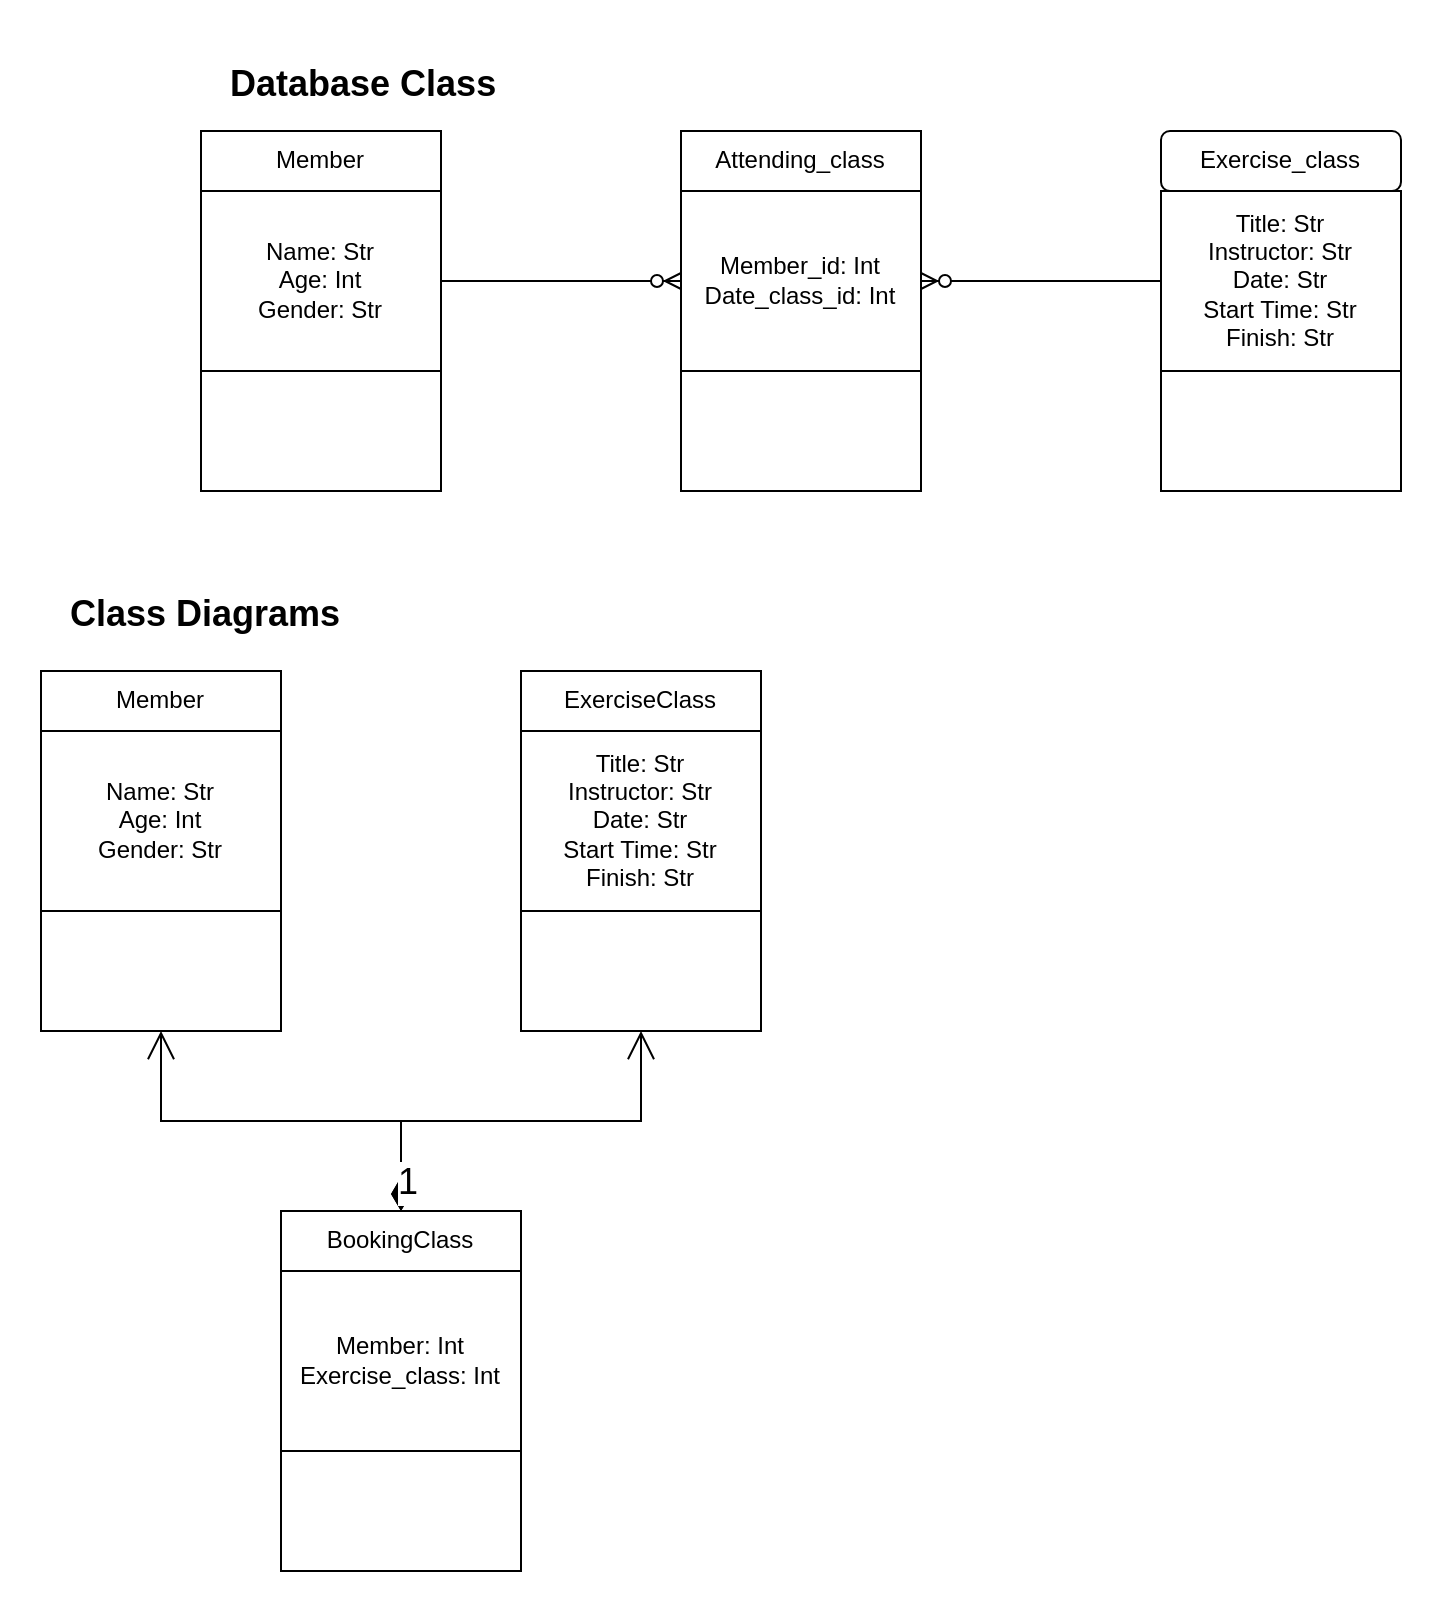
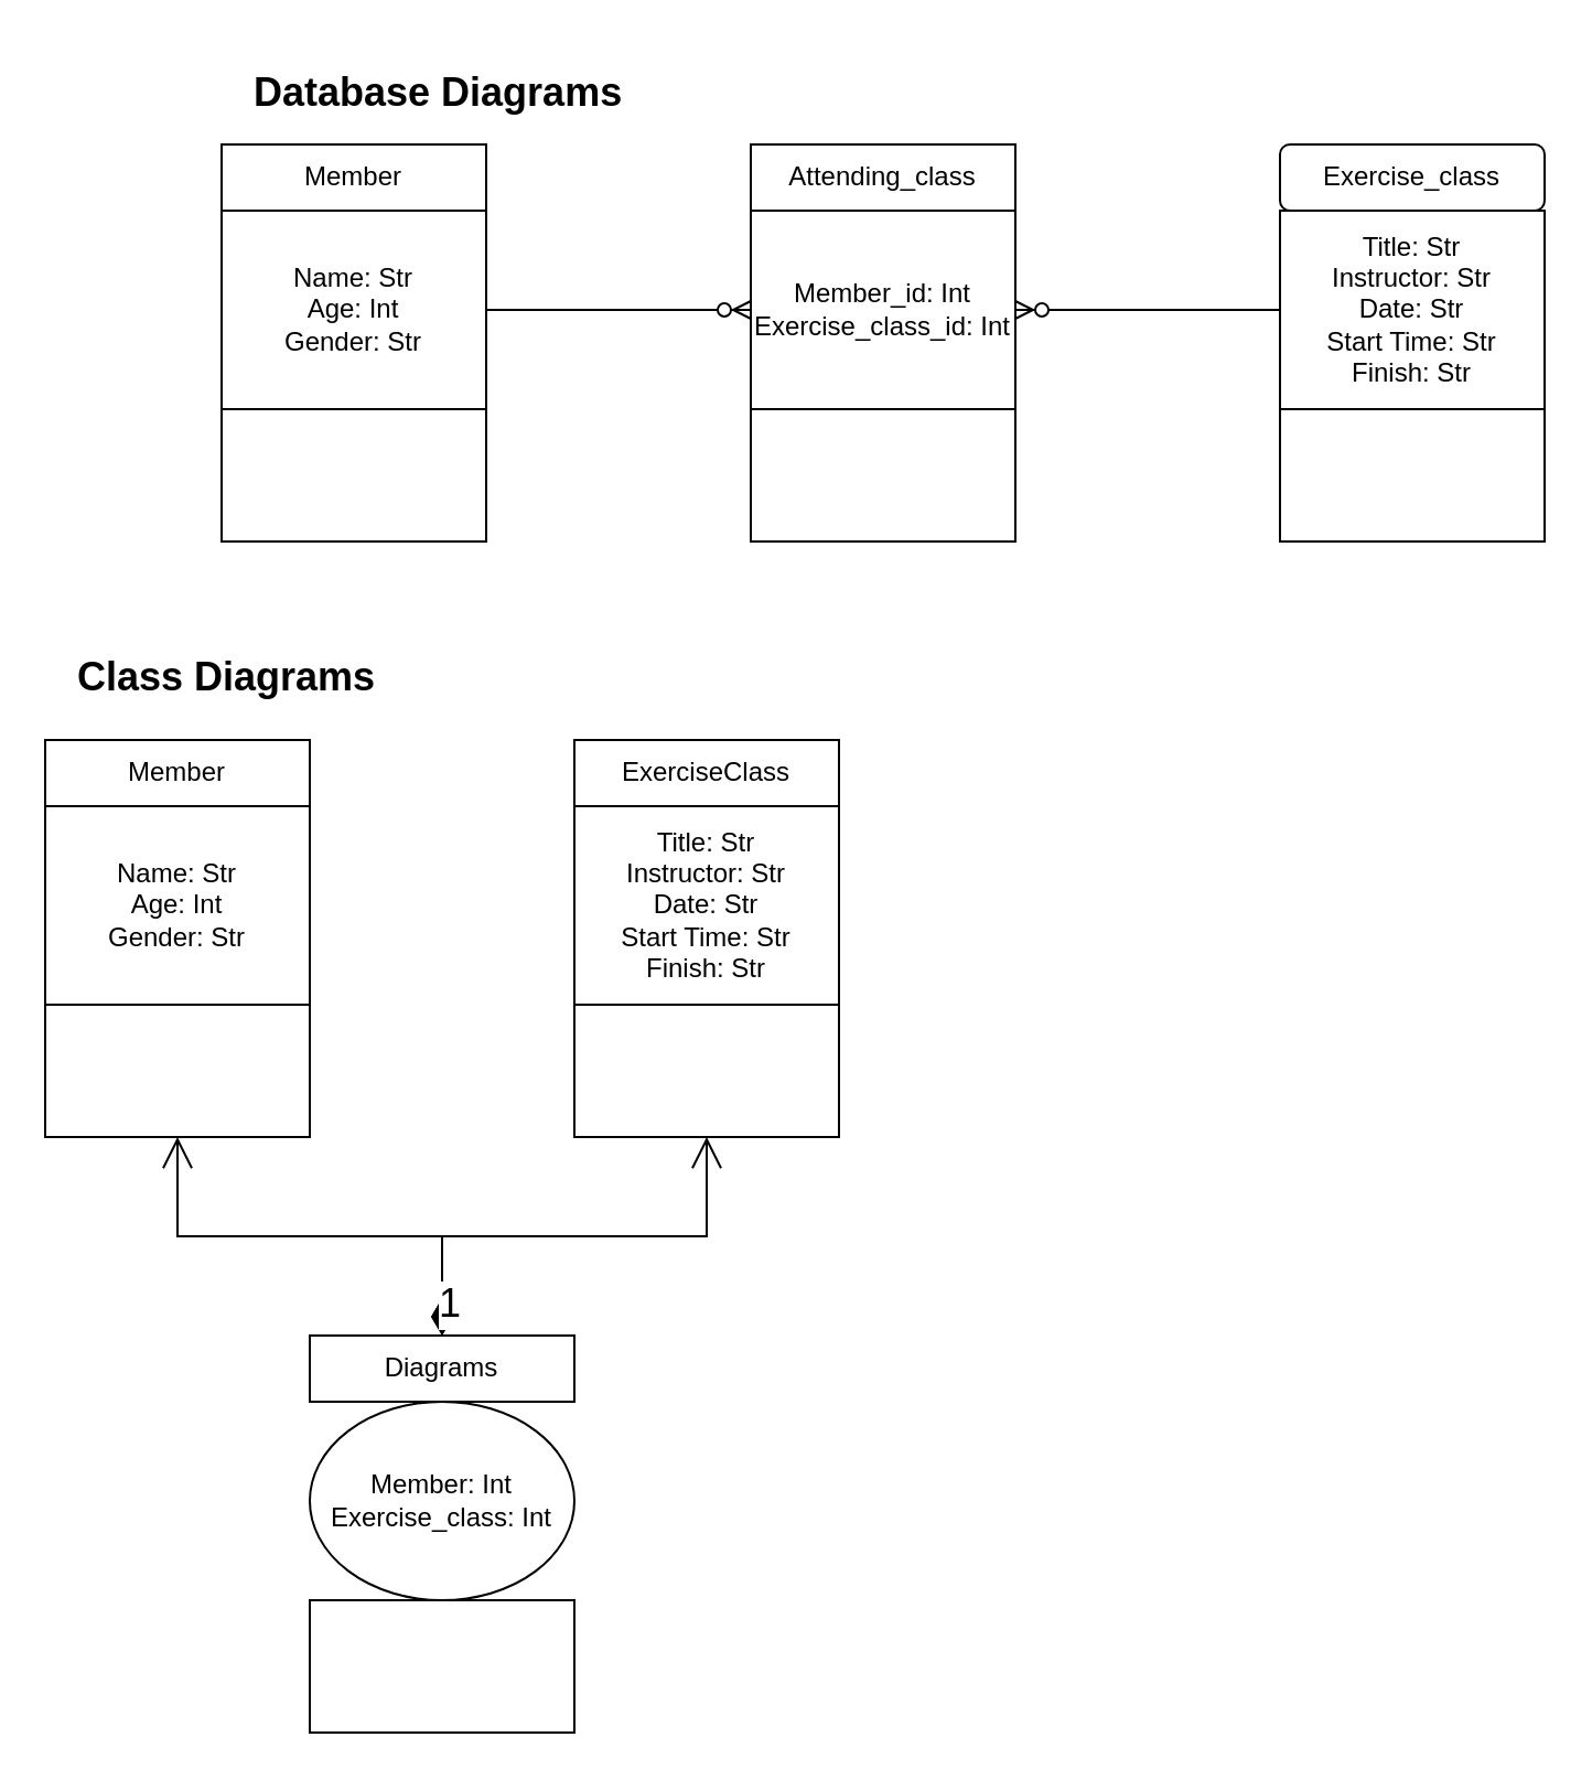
  <mxCell id="0" />
  <mxCell id="1" parent="0" />
  <mxCell id="2" value="" style="rounded=0;whiteSpace=wrap;html=1;" vertex="1" parent="1"><mxGeometry x="100" y="185" width="120" height="60" as="geometry" /></mxCell>
  <mxCell id="3" value="Name: Str&lt;br&gt;Age: Int&lt;br&gt;Gender: Str" style="rounded=0;whiteSpace=wrap;html=1;" vertex="1" parent="1"><mxGeometry x="100" y="95" width="120" height="90" as="geometry" /></mxCell>
  <mxCell id="4" value="Member" style="rounded=0;whiteSpace=wrap;html=1;" vertex="1" parent="1"><mxGeometry x="100" y="65" width="120" height="30" as="geometry" /></mxCell>
  <mxCell id="5" value="" style="rounded=0;whiteSpace=wrap;html=1;" vertex="1" parent="1"><mxGeometry x="580" y="185" width="120" height="60" as="geometry" /></mxCell>
  <mxCell id="6" value="Title: Str&lt;br&gt;Instructor: Str&lt;br&gt;Date: Str&lt;br&gt;Start Time: Str&lt;br&gt;Finish: Str&lt;br&gt;" style="rounded=0;whiteSpace=wrap;html=1;" vertex="1" parent="1"><mxGeometry x="580" y="95" width="120" height="90" as="geometry" /></mxCell>
  <mxCell id="7" value="Exercise_class" style="whiteSpace=wrap;html=1;rounded=1;" vertex="1" parent="1"><mxGeometry x="580" y="65" width="120" height="30" as="geometry" /></mxCell>
  <mxCell id="8" value="" style="rounded=0;whiteSpace=wrap;html=1;" vertex="1" parent="1"><mxGeometry x="340" y="185" width="120" height="60" as="geometry" /></mxCell>
- <mxCell id="9" value="Member_id: Int&lt;br&gt;Date_class_id: Int" style="rounded=0;whiteSpace=wrap;html=1;" vertex="1" parent="1"><mxGeometry x="340" y="95" width="120" height="90" as="geometry" /></mxCell>
+ <mxCell id="9" value="Member_id: Int&lt;br&gt;Exercise_class_id: Int" style="rounded=0;whiteSpace=wrap;html=1;" vertex="1" parent="1"><mxGeometry x="340" y="95" width="120" height="90" as="geometry" /></mxCell>
  <mxCell id="10" value="Attending_class" style="rounded=0;whiteSpace=wrap;html=1;" vertex="1" parent="1"><mxGeometry x="340" y="65" width="120" height="30" as="geometry" /></mxCell>
  <mxCell id="11" value="" style="edgeStyle=entityRelationEdgeStyle;fontSize=12;html=1;endArrow=ERzeroToMany;endFill=1;rounded=0;entryX=0;entryY=0.5;entryDx=0;entryDy=0;exitX=1;exitY=0.5;exitDx=0;exitDy=0;" edge="1" parent="1" source="3" target="9"><mxGeometry width="100" height="100" relative="1" as="geometry"><mxPoint x="220" y="145" as="sourcePoint" /><mxPoint x="320" y="45" as="targetPoint" /></mxGeometry></mxCell>
  <mxCell id="12" value="" style="edgeStyle=entityRelationEdgeStyle;fontSize=12;html=1;endArrow=ERzeroToMany;endFill=1;rounded=0;exitX=0;exitY=0.5;exitDx=0;exitDy=0;" edge="1" parent="1" source="6" target="9"><mxGeometry width="100" height="100" relative="1" as="geometry"><mxPoint x="570" y="112.5" as="sourcePoint" /><mxPoint x="510" y="167.5" as="targetPoint" /></mxGeometry></mxCell>
  <mxCell id="13" value="" style="rounded=0;whiteSpace=wrap;html=1;" vertex="1" parent="1"><mxGeometry x="20" y="455" width="120" height="60" as="geometry" /></mxCell>
  <mxCell id="14" value="Name: Str&lt;br&gt;Age: Int&lt;br&gt;Gender: Str" style="rounded=0;whiteSpace=wrap;html=1;" vertex="1" parent="1"><mxGeometry x="20" y="365" width="120" height="90" as="geometry" /></mxCell>
  <mxCell id="15" value="Member" style="rounded=0;whiteSpace=wrap;html=1;" vertex="1" parent="1"><mxGeometry x="20" y="335" width="120" height="30" as="geometry" /></mxCell>
  <mxCell id="16" value="" style="rounded=0;whiteSpace=wrap;html=1;" vertex="1" parent="1"><mxGeometry x="260" y="455" width="120" height="60" as="geometry" /></mxCell>
  <mxCell id="17" value="Title: Str&lt;br&gt;Instructor: Str&lt;br&gt;Date: Str&lt;br&gt;Start Time: Str&lt;br&gt;Finish: Str&lt;br&gt;" style="rounded=0;whiteSpace=wrap;html=1;" vertex="1" parent="1"><mxGeometry x="260" y="365" width="120" height="90" as="geometry" /></mxCell>
  <mxCell id="18" value="ExerciseClass" style="rounded=0;whiteSpace=wrap;html=1;" vertex="1" parent="1"><mxGeometry x="260" y="335" width="120" height="30" as="geometry" /></mxCell>
  <mxCell id="19" value="" style="rounded=0;whiteSpace=wrap;html=1;" vertex="1" parent="1"><mxGeometry x="140" y="725" width="120" height="60" as="geometry" /></mxCell>
- <mxCell id="20" value="Member: Int&lt;br&gt;Exercise_class: Int" style="rounded=0;whiteSpace=wrap;html=1;" vertex="1" parent="1"><mxGeometry x="140" y="635" width="120" height="90" as="geometry" /></mxCell>
- <mxCell id="21" value="BookingClass" style="rounded=0;whiteSpace=wrap;html=1;" vertex="1" parent="1"><mxGeometry x="140" y="605" width="120" height="30" as="geometry" /></mxCell>
- <mxCell id="22" value="&lt;h1&gt;&lt;font style=&quot;font-size: 18px&quot;&gt;Database Class&lt;/font&gt;&lt;/h1&gt;" style="text;html=1;strokeColor=none;fillColor=none;spacing=5;spacingTop=-20;whiteSpace=wrap;overflow=hidden;rounded=0;" vertex="1" parent="1"><mxGeometry x="110" y="20" width="290" height="120" as="geometry" /></mxCell>
+ <mxCell id="20" value="Member: Int&lt;br&gt;Exercise_class: Int" style="ellipse;whiteSpace=wrap;html=1;" vertex="1" parent="1"><mxGeometry x="140" y="635" width="120" height="90" as="geometry" /></mxCell>
+ <mxCell id="21" value="Diagrams" style="rounded=0;whiteSpace=wrap;html=1;" vertex="1" parent="1"><mxGeometry x="140" y="605" width="120" height="30" as="geometry" /></mxCell>
+ <mxCell id="22" value="&lt;h1&gt;&lt;font style=&quot;font-size: 18px&quot;&gt;Database Diagrams&lt;/font&gt;&lt;/h1&gt;" style="text;html=1;strokeColor=none;fillColor=none;spacing=5;spacingTop=-20;whiteSpace=wrap;overflow=hidden;rounded=0;" vertex="1" parent="1"><mxGeometry x="110" y="20" width="290" height="120" as="geometry" /></mxCell>
  <mxCell id="23" value="&lt;h1&gt;&lt;font style=&quot;font-size: 18px&quot;&gt;Class Diagrams&lt;/font&gt;&lt;/h1&gt;" style="text;html=1;strokeColor=none;fillColor=none;spacing=5;spacingTop=-20;whiteSpace=wrap;overflow=hidden;rounded=0;fontSize=18;" vertex="1" parent="1"><mxGeometry x="30" y="265" width="280" height="70" as="geometry" /></mxCell>
  <mxCell id="24" value="1" style="endArrow=open;html=1;endSize=12;startArrow=diamondThin;startSize=14;startFill=1;edgeStyle=orthogonalEdgeStyle;align=left;verticalAlign=bottom;rounded=0;fontSize=18;exitX=0.5;exitY=0;exitDx=0;exitDy=0;entryX=0.5;entryY=1;entryDx=0;entryDy=0;" edge="1" parent="1" source="21" target="16"><mxGeometry x="-1" y="3" relative="1" as="geometry"><mxPoint x="200" y="545" as="sourcePoint" /><mxPoint x="360" y="545" as="targetPoint" /></mxGeometry></mxCell>
  <mxCell id="25" value="1" style="endArrow=open;html=1;endSize=12;startArrow=diamondThin;startSize=14;startFill=1;edgeStyle=orthogonalEdgeStyle;align=left;verticalAlign=bottom;rounded=0;fontSize=18;entryX=0.5;entryY=1;entryDx=0;entryDy=0;exitX=0.5;exitY=0;exitDx=0;exitDy=0;" edge="1" parent="1" source="21" target="13"><mxGeometry x="-1" y="3" relative="1" as="geometry"><mxPoint x="60" y="545" as="sourcePoint" /><mxPoint x="220" y="545" as="targetPoint" /></mxGeometry></mxCell>
